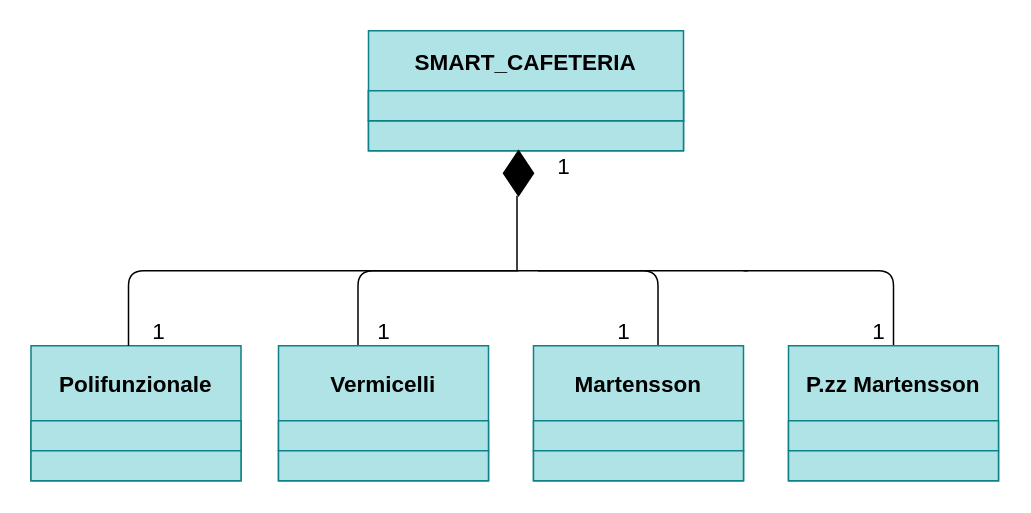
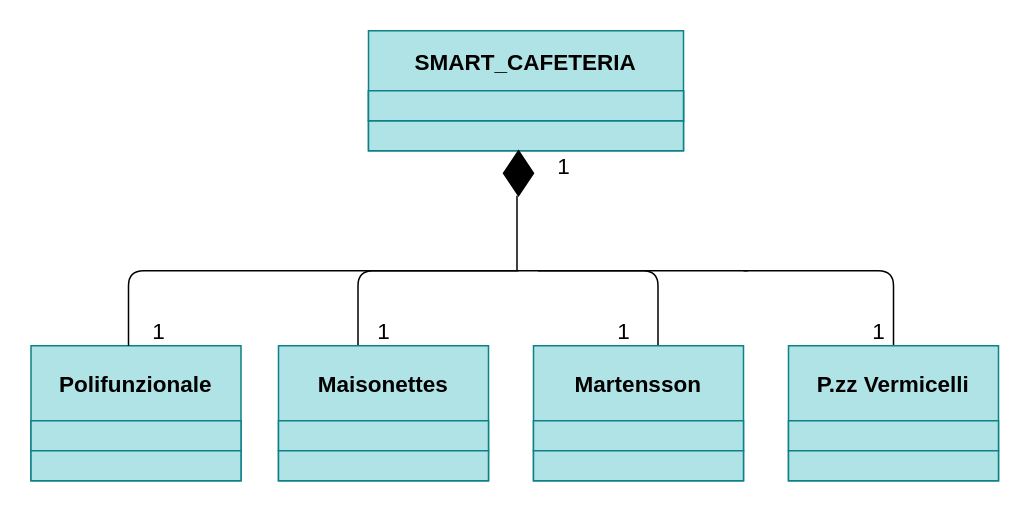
  <mxCell id="0" />
  <mxCell id="1" parent="0" />
  <mxCell id="2" value="SMART_CAFETERIA" style="swimlane;fontStyle=1;align=center;verticalAlign=middle;childLayout=stackLayout;horizontal=1;startSize=40;horizontalStack=0;resizeParent=1;resizeLast=0;collapsible=1;marginBottom=0;rounded=0;shadow=0;strokeWidth=1;labelBackgroundColor=none;fontSize=15;fillColor=#b0e3e6;strokeColor=#0e8088;" parent="1" vertex="1"><mxGeometry x="245" y="20" width="210" height="80" as="geometry"><mxRectangle x="230" y="140" width="160" height="26" as="alternateBounds" /></mxGeometry></mxCell>
  <mxCell id="3" value="" style="rounded=0;whiteSpace=wrap;html=1;fillColor=#b0e3e6;strokeColor=#0e8088;" vertex="1" parent="2"><mxGeometry y="40" width="210" height="20" as="geometry" /></mxCell>
  <mxCell id="4" value="" style="rounded=0;whiteSpace=wrap;html=1;fillColor=#b0e3e6;strokeColor=#0e8088;" vertex="1" parent="2"><mxGeometry y="60" width="210" height="20" as="geometry" /></mxCell>
  <mxCell id="5" value="" style="rhombus;whiteSpace=wrap;html=1;fillColor=#000000;" parent="1" vertex="1"><mxGeometry x="335" y="100" width="20" height="30" as="geometry" /></mxCell>
  <mxCell id="6" value="Polifunzionale" style="swimlane;fontStyle=1;align=center;verticalAlign=middle;childLayout=stackLayout;horizontal=1;startSize=50;horizontalStack=0;resizeParent=1;resizeLast=0;collapsible=1;marginBottom=0;rounded=0;shadow=0;strokeWidth=1;labelBackgroundColor=none;fontSize=15;fillColor=#b0e3e6;strokeColor=#0e8088;" parent="1" vertex="1"><mxGeometry x="20" y="230" width="140" height="90" as="geometry"><mxRectangle x="230" y="140" width="160" height="26" as="alternateBounds" /></mxGeometry></mxCell>
  <mxCell id="7" value="" style="rounded=0;whiteSpace=wrap;html=1;fillColor=#b0e3e6;strokeColor=#0e8088;" vertex="1" parent="6"><mxGeometry y="50" width="140" height="20" as="geometry" /></mxCell>
  <mxCell id="8" value="" style="rounded=0;whiteSpace=wrap;html=1;fillColor=#b0e3e6;strokeColor=#0e8088;" vertex="1" parent="6"><mxGeometry y="70" width="140" height="20" as="geometry" /></mxCell>
  <mxCell id="9" value="" style="endArrow=none;html=1;fontSize=15;" parent="1" edge="1"><mxGeometry width="50" height="50" relative="1" as="geometry"><mxPoint x="85" y="230" as="sourcePoint" /><mxPoint x="345" y="180" as="targetPoint" /><Array as="points"><mxPoint x="85" y="180" /></Array></mxGeometry></mxCell>
  <mxCell id="10" value="" style="endArrow=none;html=1;fontSize=15;" parent="1" edge="1"><mxGeometry width="50" height="50" relative="1" as="geometry"><mxPoint x="238" y="230" as="sourcePoint" /><mxPoint x="498" y="180" as="targetPoint" /><Array as="points"><mxPoint x="238" y="180" /></Array></mxGeometry></mxCell>
  <mxCell id="11" value="" style="endArrow=none;html=1;fontSize=15;" parent="1" edge="1"><mxGeometry width="50" height="50" relative="1" as="geometry"><mxPoint x="438" y="230" as="sourcePoint" /><mxPoint x="358" y="180" as="targetPoint" /><Array as="points"><mxPoint x="438" y="180" /></Array></mxGeometry></mxCell>
  <mxCell id="12" value="" style="endArrow=none;html=1;fontSize=15;" parent="1" edge="1"><mxGeometry width="50" height="50" relative="1" as="geometry"><mxPoint x="595" y="230" as="sourcePoint" /><mxPoint x="495" y="180" as="targetPoint" /><Array as="points"><mxPoint x="595" y="180" /></Array></mxGeometry></mxCell>
  <mxCell id="13" value="" style="endArrow=none;html=1;fontSize=15;" parent="1" edge="1"><mxGeometry width="50" height="50" relative="1" as="geometry"><mxPoint x="344" y="180" as="sourcePoint" /><mxPoint x="344" y="130" as="targetPoint" /></mxGeometry></mxCell>
  <mxCell id="14" value="1" style="text;html=1;align=center;verticalAlign=middle;resizable=0;points=[];autosize=1;strokeColor=none;fontSize=15;" parent="1" vertex="1"><mxGeometry x="95" y="210" width="20" height="20" as="geometry" /></mxCell>
  <mxCell id="15" value="1" style="text;html=1;align=center;verticalAlign=middle;resizable=0;points=[];autosize=1;strokeColor=none;fontSize=15;" parent="1" vertex="1"><mxGeometry x="245" y="210" width="20" height="20" as="geometry" /></mxCell>
  <mxCell id="16" value="1" style="text;html=1;align=center;verticalAlign=middle;resizable=0;points=[];autosize=1;strokeColor=none;fontSize=15;" parent="1" vertex="1"><mxGeometry x="405" y="210" width="20" height="20" as="geometry" /></mxCell>
  <mxCell id="17" value="1" style="text;html=1;align=center;verticalAlign=middle;resizable=0;points=[];autosize=1;strokeColor=none;fontSize=15;" parent="1" vertex="1"><mxGeometry x="575" y="210" width="20" height="20" as="geometry" /></mxCell>
  <mxCell id="18" value="1" style="text;html=1;align=center;verticalAlign=middle;resizable=0;points=[];autosize=1;strokeColor=none;fontSize=15;" parent="1" vertex="1"><mxGeometry x="365" y="100" width="20" height="20" as="geometry" /></mxCell>
- <mxCell id="19" value="Vermicelli" style="swimlane;fontStyle=1;align=center;verticalAlign=middle;childLayout=stackLayout;horizontal=1;startSize=50;horizontalStack=0;resizeParent=1;resizeLast=0;collapsible=1;marginBottom=0;rounded=0;shadow=0;strokeWidth=1;labelBackgroundColor=none;fontSize=15;fillColor=#b0e3e6;strokeColor=#0e8088;" vertex="1" parent="1"><mxGeometry x="185" y="230" width="140" height="90" as="geometry"><mxRectangle x="230" y="140" width="160" height="26" as="alternateBounds" /></mxGeometry></mxCell>
+ <mxCell id="19" value="Maisonettes" style="swimlane;fontStyle=1;align=center;verticalAlign=middle;childLayout=stackLayout;horizontal=1;startSize=50;horizontalStack=0;resizeParent=1;resizeLast=0;collapsible=1;marginBottom=0;rounded=0;shadow=0;strokeWidth=1;labelBackgroundColor=none;fontSize=15;fillColor=#b0e3e6;strokeColor=#0e8088;" vertex="1" parent="1"><mxGeometry x="185" y="230" width="140" height="90" as="geometry"><mxRectangle x="230" y="140" width="160" height="26" as="alternateBounds" /></mxGeometry></mxCell>
  <mxCell id="20" value="" style="rounded=0;whiteSpace=wrap;html=1;fillColor=#b0e3e6;strokeColor=#0e8088;" vertex="1" parent="19"><mxGeometry y="50" width="140" height="20" as="geometry" /></mxCell>
  <mxCell id="21" value="" style="rounded=0;whiteSpace=wrap;html=1;fillColor=#b0e3e6;strokeColor=#0e8088;" vertex="1" parent="19"><mxGeometry y="70" width="140" height="20" as="geometry" /></mxCell>
  <mxCell id="22" value="Martensson" style="swimlane;fontStyle=1;align=center;verticalAlign=middle;childLayout=stackLayout;horizontal=1;startSize=50;horizontalStack=0;resizeParent=1;resizeLast=0;collapsible=1;marginBottom=0;rounded=0;shadow=0;strokeWidth=1;labelBackgroundColor=none;fontSize=15;fillColor=#b0e3e6;strokeColor=#0e8088;" vertex="1" parent="1"><mxGeometry x="355" y="230" width="140" height="90" as="geometry"><mxRectangle x="230" y="140" width="160" height="26" as="alternateBounds" /></mxGeometry></mxCell>
  <mxCell id="23" value="" style="rounded=0;whiteSpace=wrap;html=1;fillColor=#b0e3e6;strokeColor=#0e8088;" vertex="1" parent="22"><mxGeometry y="50" width="140" height="20" as="geometry" /></mxCell>
  <mxCell id="24" value="" style="rounded=0;whiteSpace=wrap;html=1;fillColor=#b0e3e6;strokeColor=#0e8088;" vertex="1" parent="22"><mxGeometry y="70" width="140" height="20" as="geometry" /></mxCell>
- <mxCell id="25" value="P.zz Martensson" style="swimlane;fontStyle=1;align=center;verticalAlign=middle;childLayout=stackLayout;horizontal=1;startSize=50;horizontalStack=0;resizeParent=1;resizeLast=0;collapsible=1;marginBottom=0;rounded=0;shadow=0;strokeWidth=1;labelBackgroundColor=none;fontSize=15;fillColor=#b0e3e6;strokeColor=#0e8088;" vertex="1" parent="1"><mxGeometry x="525" y="230" width="140" height="90" as="geometry"><mxRectangle x="230" y="140" width="160" height="26" as="alternateBounds" /></mxGeometry></mxCell>
+ <mxCell id="25" value="P.zz Vermicelli" style="swimlane;fontStyle=1;align=center;verticalAlign=middle;childLayout=stackLayout;horizontal=1;startSize=50;horizontalStack=0;resizeParent=1;resizeLast=0;collapsible=1;marginBottom=0;rounded=0;shadow=0;strokeWidth=1;labelBackgroundColor=none;fontSize=15;fillColor=#b0e3e6;strokeColor=#0e8088;" vertex="1" parent="1"><mxGeometry x="525" y="230" width="140" height="90" as="geometry"><mxRectangle x="230" y="140" width="160" height="26" as="alternateBounds" /></mxGeometry></mxCell>
  <mxCell id="26" value="" style="rounded=0;whiteSpace=wrap;html=1;fillColor=#b0e3e6;strokeColor=#0e8088;" vertex="1" parent="25"><mxGeometry y="50" width="140" height="20" as="geometry" /></mxCell>
  <mxCell id="27" value="" style="rounded=0;whiteSpace=wrap;html=1;fillColor=#b0e3e6;strokeColor=#0e8088;" vertex="1" parent="25"><mxGeometry y="70" width="140" height="20" as="geometry" /></mxCell>
  <mxCell id="28" value="" style="rounded=0;whiteSpace=wrap;html=1;fillColor=#b0e3e6;strokeColor=#0e8088;" vertex="1" parent="1"><mxGeometry x="245" y="60" width="210" height="20" as="geometry" /></mxCell>
